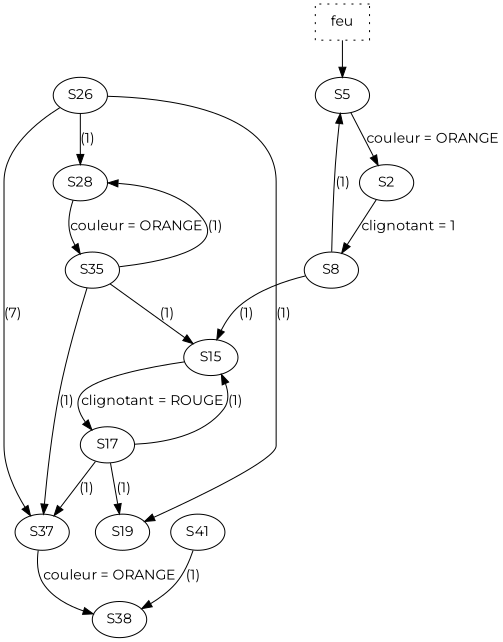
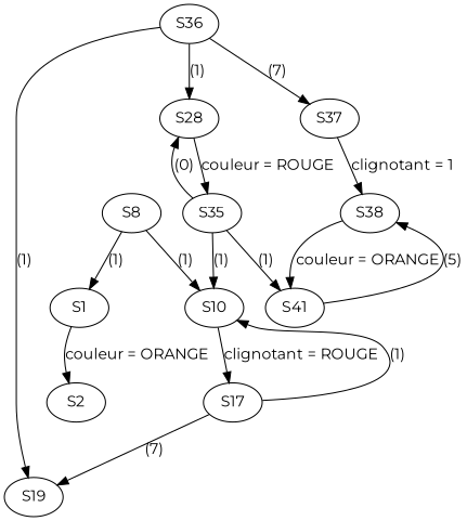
  digraph {
    fontname=Montserrat
    node [fontname=Montserrat]
    edge [fontname=Montserrat color=black style=solid]
-   n1 [label=feu shape=box style=dotted]
-   S1 [label=S5]
+   S1
    S2
    S8
-   S10 [label=S15]
+   S10
    S17
    S19
    S37
    S38
-   S26
+   S26 [label=S36]
    S28
    S41
    S35
-   n1 -> S1 [color="" style=""]
    S1 -> S2 [label="couleur = ORANGE"]
-   S2 -> S8 [label="clignotant = 1"]
    S8 -> S1 [label="(1)"]
    S8 -> S10 [label="(1)"]
    S10 -> S17 [label="clignotant = ROUGE"]
    S17 -> S10 [label="(1)"]
-   S17 -> S19 [label="(1)"]
-   S17 -> S37 [label="(1)"]
-   S37 -> S38 [label="couleur = ORANGE"]
+   S17 -> S19 [label="(7)"]
+   S37 -> S38 [label="clignotant = 1"]
+   S38 -> S41 [label="couleur = ORANGE"]
    S26 -> S19 [label="(1)"]
    S26 -> S37 [label="(7)"]
    S26 -> S28 [label="(1)"]
-   S28 -> S35 [label="couleur = ORANGE"]
-   S41 -> S38 [label="(1)"]
+   S28 -> S35 [label="couleur = ROUGE"]
+   S41 -> S38 [label="(5)"]
    S35 -> S10 [label="(1)"]
-   S35 -> S37 [label="(1)"]
-   S35 -> S28 [label="(1)"]
+   S35 -> S41 [label="(1)"]
+   S35 -> S28 [label="(0)"]
  }
